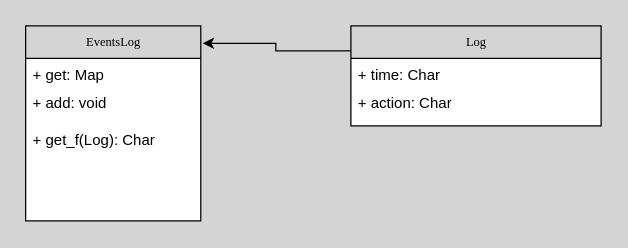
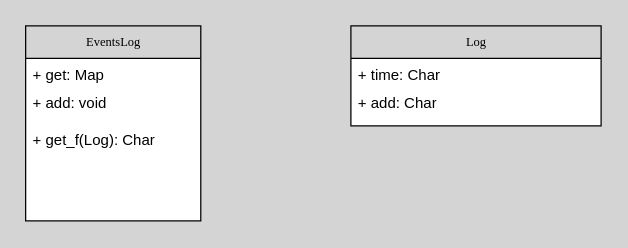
  <mxCell id="0" />
  <mxCell id="1" parent="0" />
  <mxCell id="2" value="EventsLog" style="swimlane;html=1;fontStyle=0;childLayout=stackLayout;horizontal=1;startSize=26;fillColor=none;horizontalStack=0;resizeParent=1;resizeLast=0;collapsible=1;marginBottom=0;swimlaneFillColor=#ffffff;rounded=0;shadow=0;comic=0;labelBackgroundColor=none;strokeWidth=1;fontFamily=Verdana;fontSize=10;align=center;" vertex="1" parent="1"><mxGeometry x="20" y="20" width="140" height="156" as="geometry" /></mxCell>
  <mxCell id="3" value="+ get: Map" style="text;html=1;strokeColor=none;fillColor=none;align=left;verticalAlign=top;spacingLeft=4;spacingRight=4;whiteSpace=wrap;overflow=hidden;rotatable=0;points=[[0,0.5],[1,0.5]];portConstraint=eastwest;" vertex="1" parent="2"><mxGeometry y="26" width="140" height="22" as="geometry" /></mxCell>
  <mxCell id="4" value="+ add: void&amp;nbsp;" style="text;html=1;strokeColor=none;fillColor=none;align=left;verticalAlign=top;spacingLeft=4;spacingRight=4;whiteSpace=wrap;overflow=hidden;rotatable=0;points=[[0,0.5],[1,0.5]];portConstraint=eastwest;" vertex="1" parent="2"><mxGeometry y="48" width="140" height="30" as="geometry" /></mxCell>
  <mxCell id="5" value="+ get_f(Log): Char&amp;nbsp;" style="text;html=1;strokeColor=none;fillColor=none;align=left;verticalAlign=top;spacingLeft=4;spacingRight=4;whiteSpace=wrap;overflow=hidden;rotatable=0;points=[[0,0.5],[1,0.5]];portConstraint=eastwest;" vertex="1" parent="2"><mxGeometry y="78" width="140" height="26" as="geometry" /></mxCell>
  <mxCell id="6" value="Log" style="swimlane;html=1;fontStyle=0;childLayout=stackLayout;horizontal=1;startSize=26;fillColor=none;horizontalStack=0;resizeParent=1;resizeLast=0;collapsible=1;marginBottom=0;swimlaneFillColor=#ffffff;rounded=0;shadow=0;comic=0;labelBackgroundColor=none;strokeWidth=1;fontFamily=Verdana;fontSize=10;align=center;" vertex="1" parent="1"><mxGeometry x="280" y="20" width="200" height="80" as="geometry" /></mxCell>
  <mxCell id="7" value="+ time:&lt;span style=&quot;background-color: initial;&quot;&gt;&amp;nbsp;Char&lt;/span&gt;" style="text;html=1;strokeColor=none;fillColor=none;align=left;verticalAlign=top;spacingLeft=4;spacingRight=4;whiteSpace=wrap;overflow=hidden;rotatable=0;points=[[0,0.5],[1,0.5]];portConstraint=eastwest;" vertex="1" parent="6"><mxGeometry y="26" width="200" height="22" as="geometry" /></mxCell>
- <mxCell id="8" value="+ action: Char" style="text;html=1;strokeColor=none;fillColor=none;align=left;verticalAlign=top;spacingLeft=4;spacingRight=4;whiteSpace=wrap;overflow=hidden;rotatable=0;points=[[0,0.5],[1,0.5]];portConstraint=eastwest;" vertex="1" parent="6"><mxGeometry y="48" width="200" height="26" as="geometry" /></mxCell>
- <mxCell id="9" style="edgeStyle=orthogonalEdgeStyle;rounded=0;orthogonalLoop=1;jettySize=auto;html=1;exitX=0;exitY=0.25;exitDx=0;exitDy=0;entryX=1.011;entryY=0.09;entryDx=0;entryDy=0;entryPerimeter=0;" edge="1" parent="1" source="6" target="2"><mxGeometry relative="1" as="geometry" /></mxCell>
+ <mxCell id="8" value="+ add: Char" style="text;html=1;strokeColor=none;fillColor=none;align=left;verticalAlign=top;spacingLeft=4;spacingRight=4;whiteSpace=wrap;overflow=hidden;rotatable=0;points=[[0,0.5],[1,0.5]];portConstraint=eastwest;" vertex="1" parent="6"><mxGeometry y="48" width="200" height="26" as="geometry" /></mxCell>
